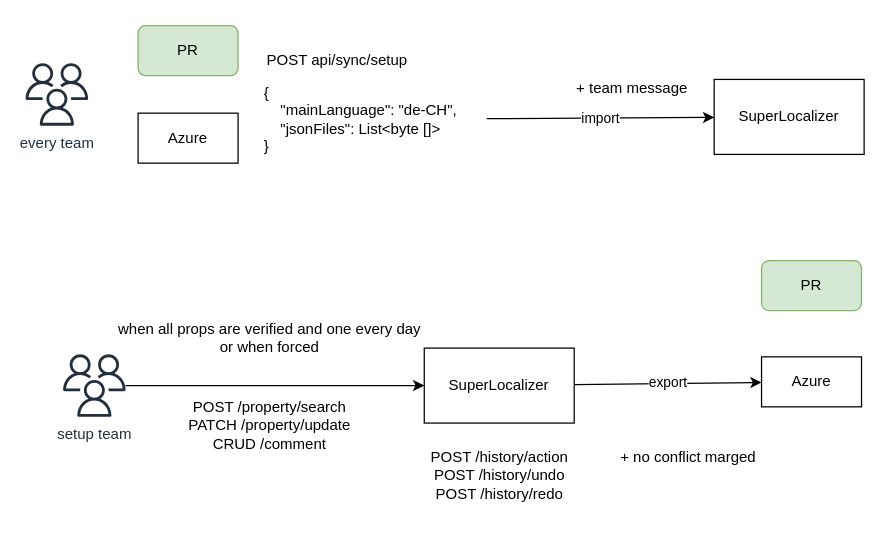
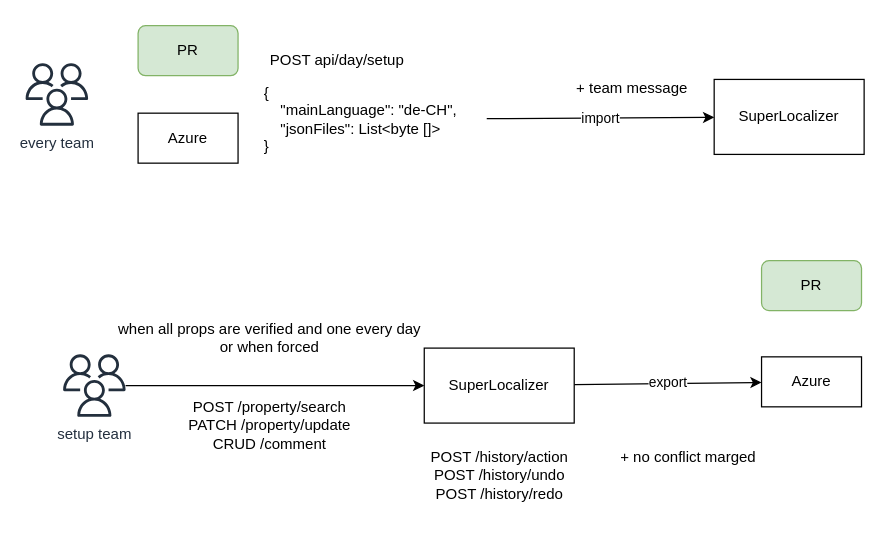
  <mxCell id="0" />
  <mxCell id="1" parent="0" />
  <mxCell id="2" value="import" style="edgeStyle=none;html=1;" edge="1" parent="1" source="3" target="11"><mxGeometry relative="1" as="geometry"><mxPoint x="472" y="92.03" as="targetPoint" /></mxGeometry></mxCell>
  <mxCell id="3" value="{&lt;div&gt;&amp;nbsp; &amp;nbsp; &quot;mainLanguage&quot;: &quot;de-CH&quot;,&lt;/div&gt;&lt;div&gt;&amp;nbsp; &amp;nbsp; &quot;jsonFiles&quot;: List&amp;lt;byte []&amp;gt;&lt;/div&gt;&lt;div&gt;}&lt;/div&gt;" style="text;html=1;align=left;verticalAlign=middle;resizable=0;points=[];autosize=1;strokeColor=none;fillColor=none;" vertex="1" parent="1"><mxGeometry x="209" y="60" width="180" height="70" as="geometry" /></mxCell>
- <mxCell id="4" value="POST api/sync/setup" style="text;html=1;align=center;verticalAlign=middle;resizable=0;points=[];autosize=1;strokeColor=none;fillColor=none;" vertex="1" parent="1"><mxGeometry x="199" y="33" width="140" height="30" as="geometry" /></mxCell>
+ <mxCell id="4" value="POST api/day/setup" style="text;html=1;align=center;verticalAlign=middle;resizable=0;points=[];autosize=1;strokeColor=none;fillColor=none;" vertex="1" parent="1"><mxGeometry x="199" y="33" width="140" height="30" as="geometry" /></mxCell>
  <mxCell id="5" value="PR" style="rounded=1;whiteSpace=wrap;html=1;fillColor=#d5e8d4;strokeColor=#82b366;" vertex="1" parent="1"><mxGeometry x="110" y="20" width="80" height="40" as="geometry" /></mxCell>
  <mxCell id="6" value="Azure" style="whiteSpace=wrap;html=1;" vertex="1" parent="1"><mxGeometry x="608.91" y="285" width="80" height="40" as="geometry" /></mxCell>
  <mxCell id="7" value="export" style="edgeStyle=none;html=1;" edge="1" parent="1" source="8" target="6"><mxGeometry relative="1" as="geometry"><mxPoint x="510" y="305.698" as="sourcePoint" /></mxGeometry></mxCell>
  <mxCell id="8" value="SuperLocalizer" style="whiteSpace=wrap;html=1;" vertex="1" parent="1"><mxGeometry x="339" y="278" width="120" height="60" as="geometry" /></mxCell>
  <mxCell id="9" value="PR" style="rounded=1;whiteSpace=wrap;html=1;fillColor=#d5e8d4;strokeColor=#82b366;" vertex="1" parent="1"><mxGeometry x="608.91" y="208" width="80" height="40" as="geometry" /></mxCell>
  <mxCell id="10" value="when all props are verified and one every day&lt;div&gt;or when forced&lt;/div&gt;" style="text;html=1;align=center;verticalAlign=middle;resizable=0;points=[];autosize=1;strokeColor=none;fillColor=none;" vertex="1" parent="1"><mxGeometry x="80" y="250" width="270" height="40" as="geometry" /></mxCell>
  <mxCell id="11" value="SuperLocalizer" style="whiteSpace=wrap;html=1;" vertex="1" parent="1"><mxGeometry x="571" y="63" width="120" height="60" as="geometry" /></mxCell>
  <mxCell id="12" value="Azure" style="whiteSpace=wrap;html=1;" vertex="1" parent="1"><mxGeometry x="110" y="90" width="80" height="40" as="geometry" /></mxCell>
  <mxCell id="13" value="every team" style="sketch=0;outlineConnect=0;fontColor=#232F3E;gradientColor=none;fillColor=#232F3D;strokeColor=none;dashed=0;verticalLabelPosition=bottom;verticalAlign=top;align=center;html=1;fontSize=12;fontStyle=0;aspect=fixed;pointerEvents=1;shape=mxgraph.aws4.users;" vertex="1" parent="1"><mxGeometry x="20" y="50" width="50" height="50" as="geometry" /></mxCell>
  <mxCell id="14" style="edgeStyle=none;html=1;" edge="1" parent="1" source="15" target="8"><mxGeometry relative="1" as="geometry" /></mxCell>
  <mxCell id="15" value="setup team" style="sketch=0;outlineConnect=0;fontColor=#232F3E;gradientColor=none;fillColor=#232F3D;strokeColor=none;dashed=0;verticalLabelPosition=bottom;verticalAlign=top;align=center;html=1;fontSize=12;fontStyle=0;aspect=fixed;pointerEvents=1;shape=mxgraph.aws4.users;" vertex="1" parent="1"><mxGeometry x="50" y="283" width="50" height="50" as="geometry" /></mxCell>
  <mxCell id="16" value="+ team message" style="text;html=1;align=center;verticalAlign=middle;resizable=0;points=[];autosize=1;strokeColor=none;fillColor=none;" vertex="1" parent="1"><mxGeometry x="450" y="55" width="110" height="30" as="geometry" /></mxCell>
  <mxCell id="17" value="+ no conflict marged" style="text;html=1;align=center;verticalAlign=middle;resizable=0;points=[];autosize=1;strokeColor=none;fillColor=none;" vertex="1" parent="1"><mxGeometry x="485" y="351" width="130" height="30" as="geometry" /></mxCell>
  <mxCell id="18" value="POST /property/search&lt;div&gt;PATCH /property/update&lt;/div&gt;&lt;div&gt;CRUD /comment&lt;/div&gt;" style="text;html=1;align=center;verticalAlign=middle;resizable=0;points=[];autosize=1;strokeColor=none;fillColor=none;" vertex="1" parent="1"><mxGeometry x="140" y="310" width="150" height="60" as="geometry" /></mxCell>
  <mxCell id="19" value="POST /history/action&lt;div&gt;POST /history/undo&lt;/div&gt;&lt;div&gt;POST /history/redo&lt;/div&gt;" style="text;html=1;align=center;verticalAlign=middle;resizable=0;points=[];autosize=1;strokeColor=none;fillColor=none;" vertex="1" parent="1"><mxGeometry x="334" y="350" width="130" height="60" as="geometry" /></mxCell>
